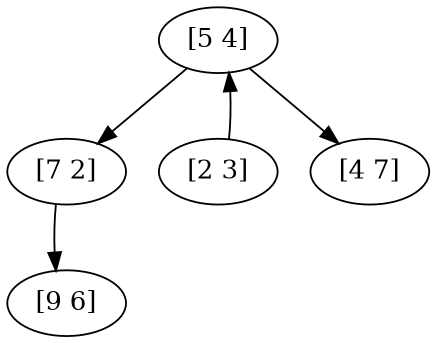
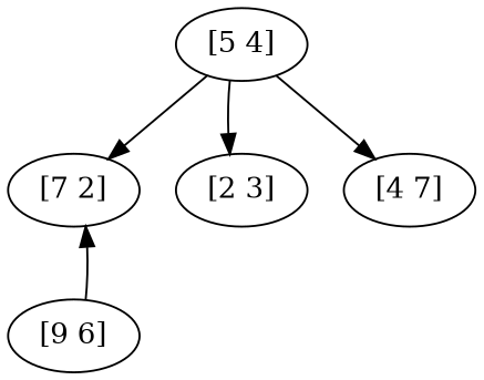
  strict digraph {
    "[7 2]"
    "[9 6]"
    "[5 4]"
    "[2 3]"
    "[4 7]"
-   "[7 2]" -> "[9 6]"
+   "[9 6]" -> "[7 2]"
    "[5 4]" -> "[7 2]"
-   "[2 3]" -> "[5 4]"
+   "[5 4]" -> "[2 3]"
    "[5 4]" -> "[4 7]"
  }
